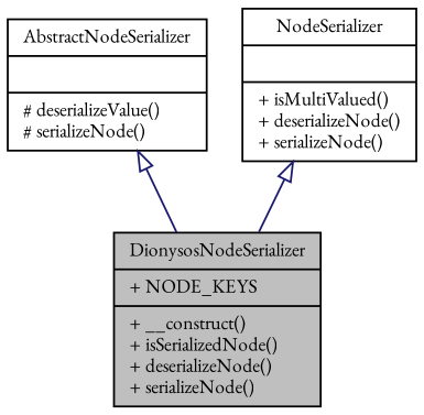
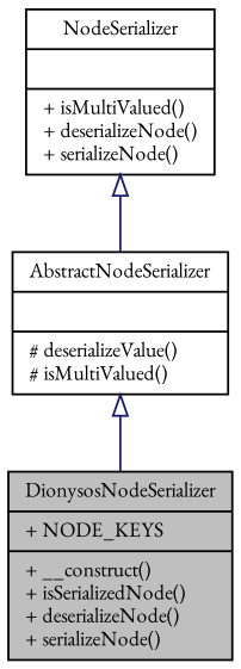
  digraph {
    fontname="EB Garamond"
    node [color=black fillcolor=white fontname="EB Garamond" fontsize=10 shape=record style=filled]
    edge [arrowtail=onormal color=midnightblue dir=back fontname="EB Garamond" fontsize=10 labelfontname=Helvetica labelfontsize=10 style=solid]
    n1 [fillcolor=grey75 fontcolor=black height=0.2 label="{DionysosNodeSerializer\n|+ NODE_KEYS\l|+ __construct()\l+ isSerializedNode()\l+ deserializeNode()\l+ serializeNode()\l}" width=0.4]
-   n2 [height=0.2 label="{AbstractNodeSerializer\n||# deserializeValue()\l# serializeNode()\l}" width=0.4]
+   n2 [height=0.2 label="{AbstractNodeSerializer\n||# deserializeValue()\l# isMultiValued()\l}" width=0.4]
    n3 [height=0.2 label="{NodeSerializer\n||+ isMultiValued()\l+ deserializeNode()\l+ serializeNode()\l}" width=0.4]
    n2 -> n1
-   n3 -> n1
+   n3 -> n2
  }
